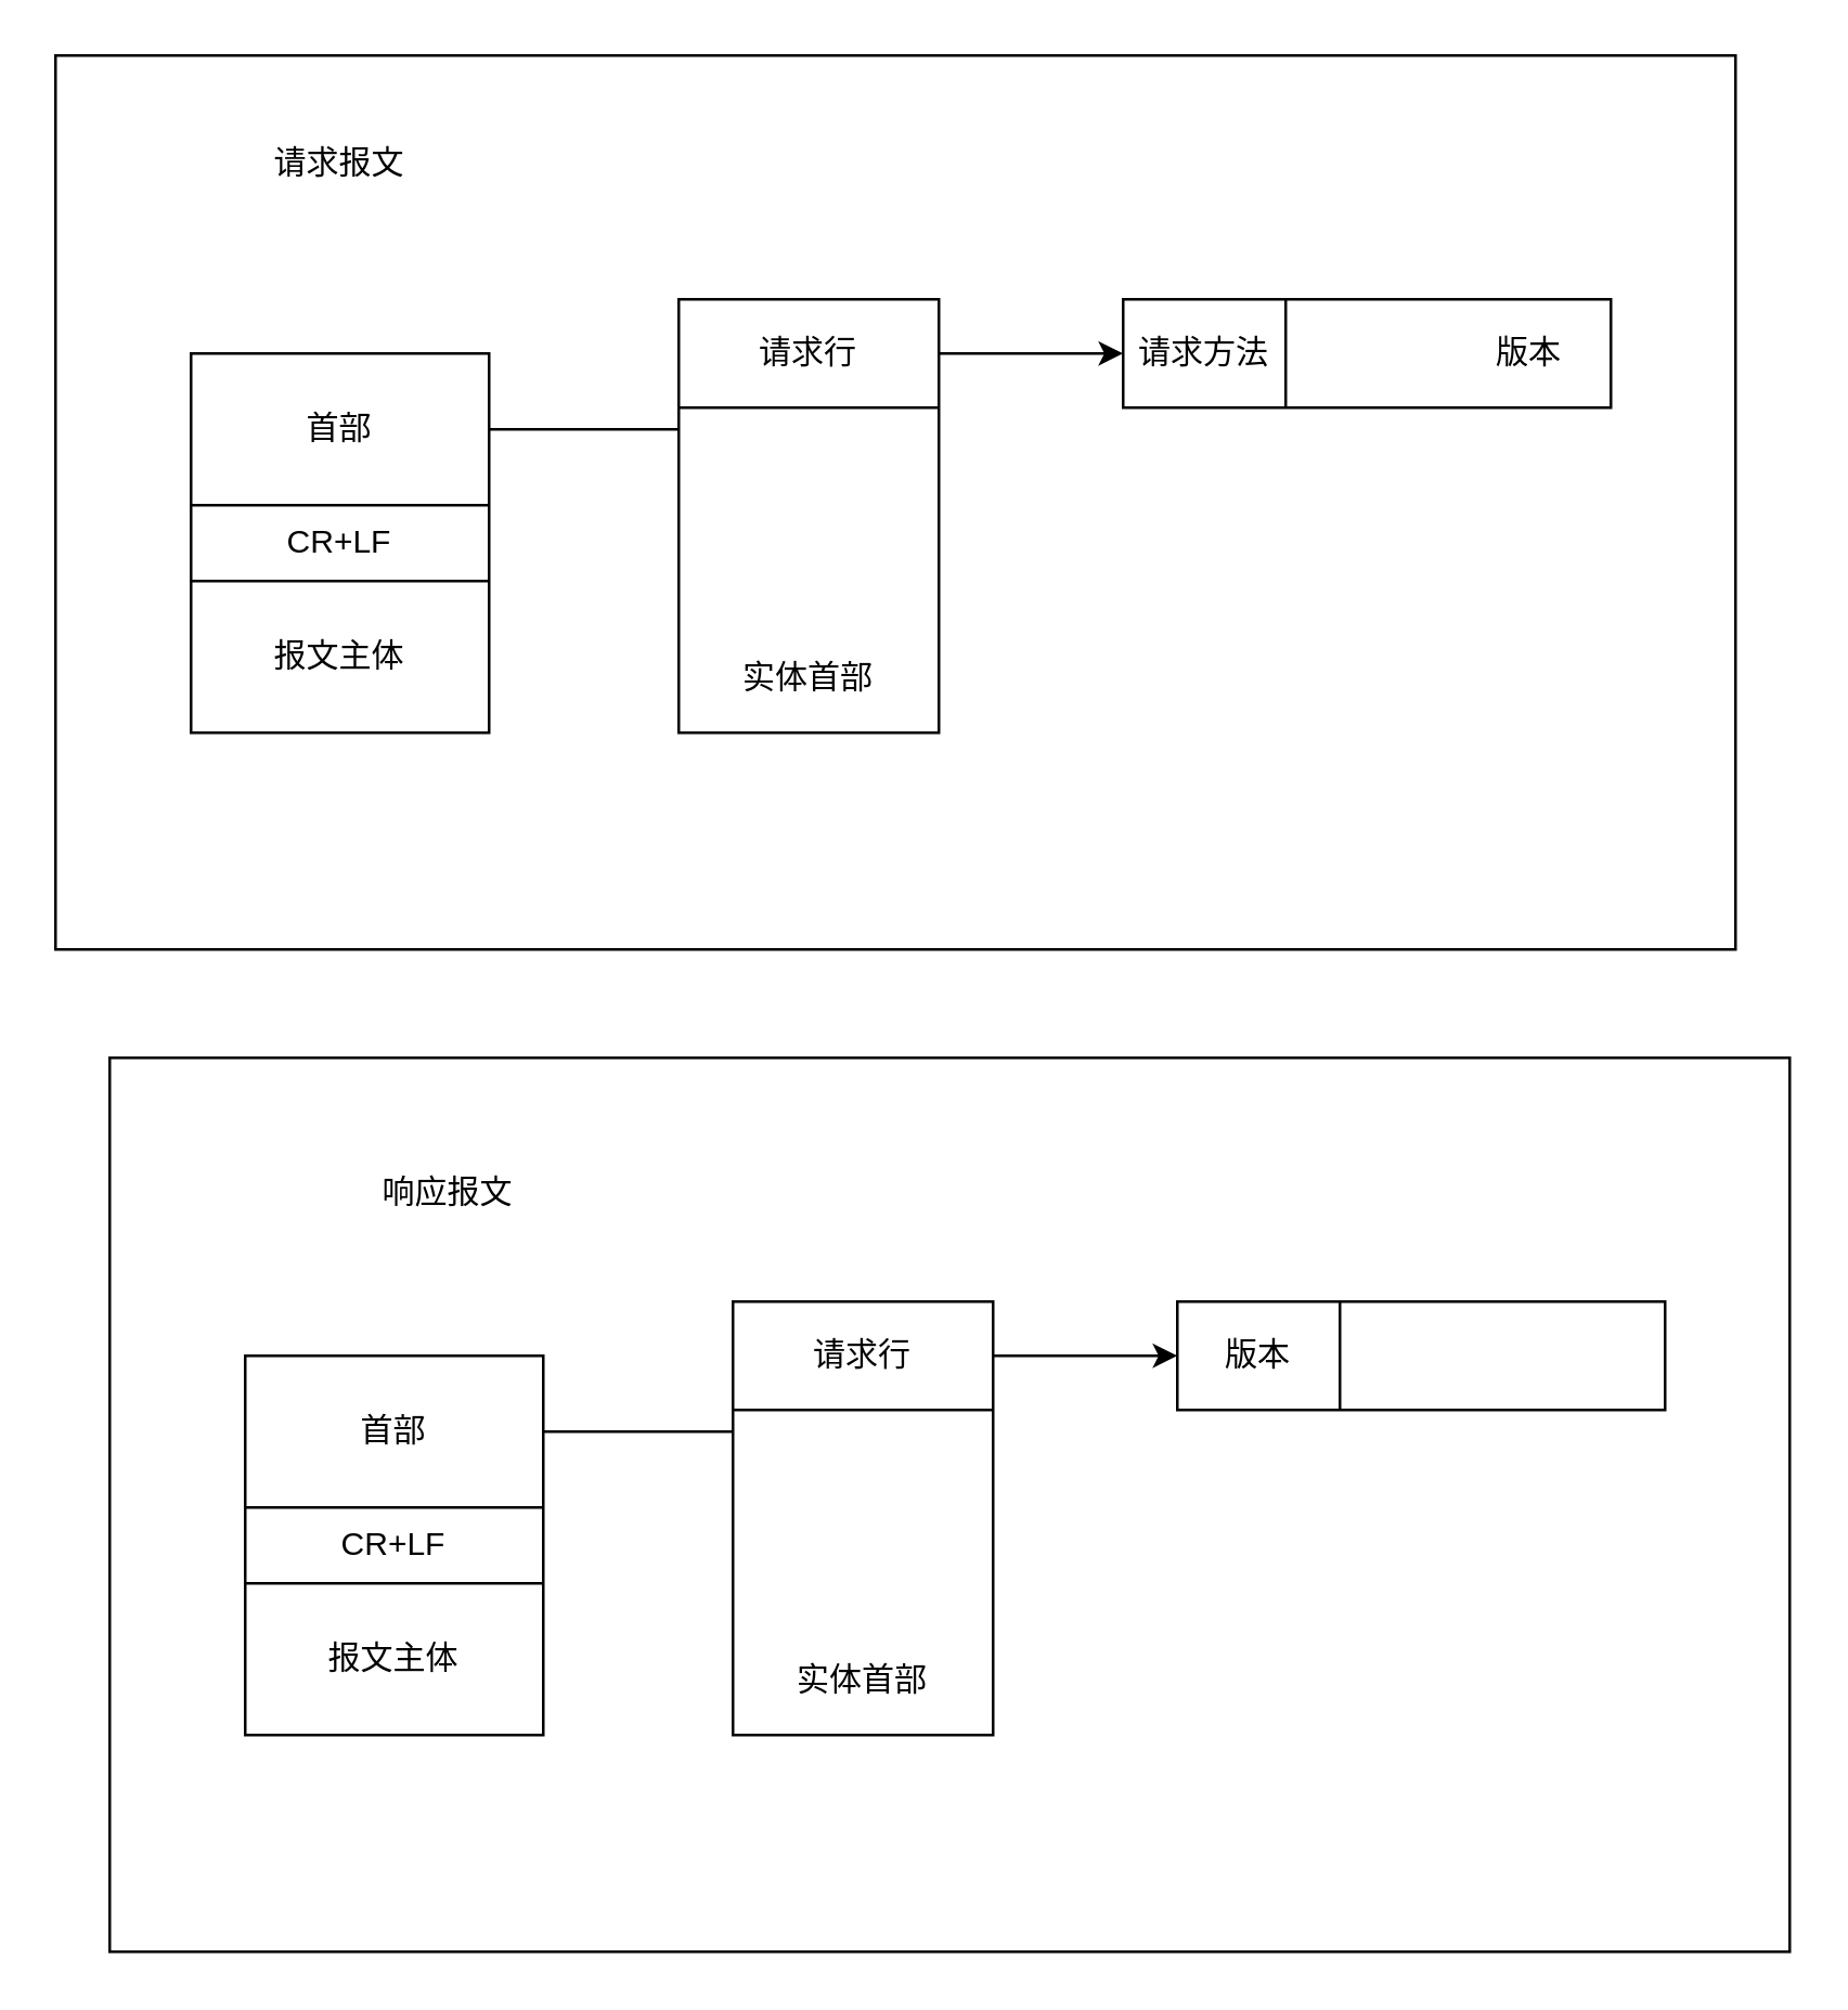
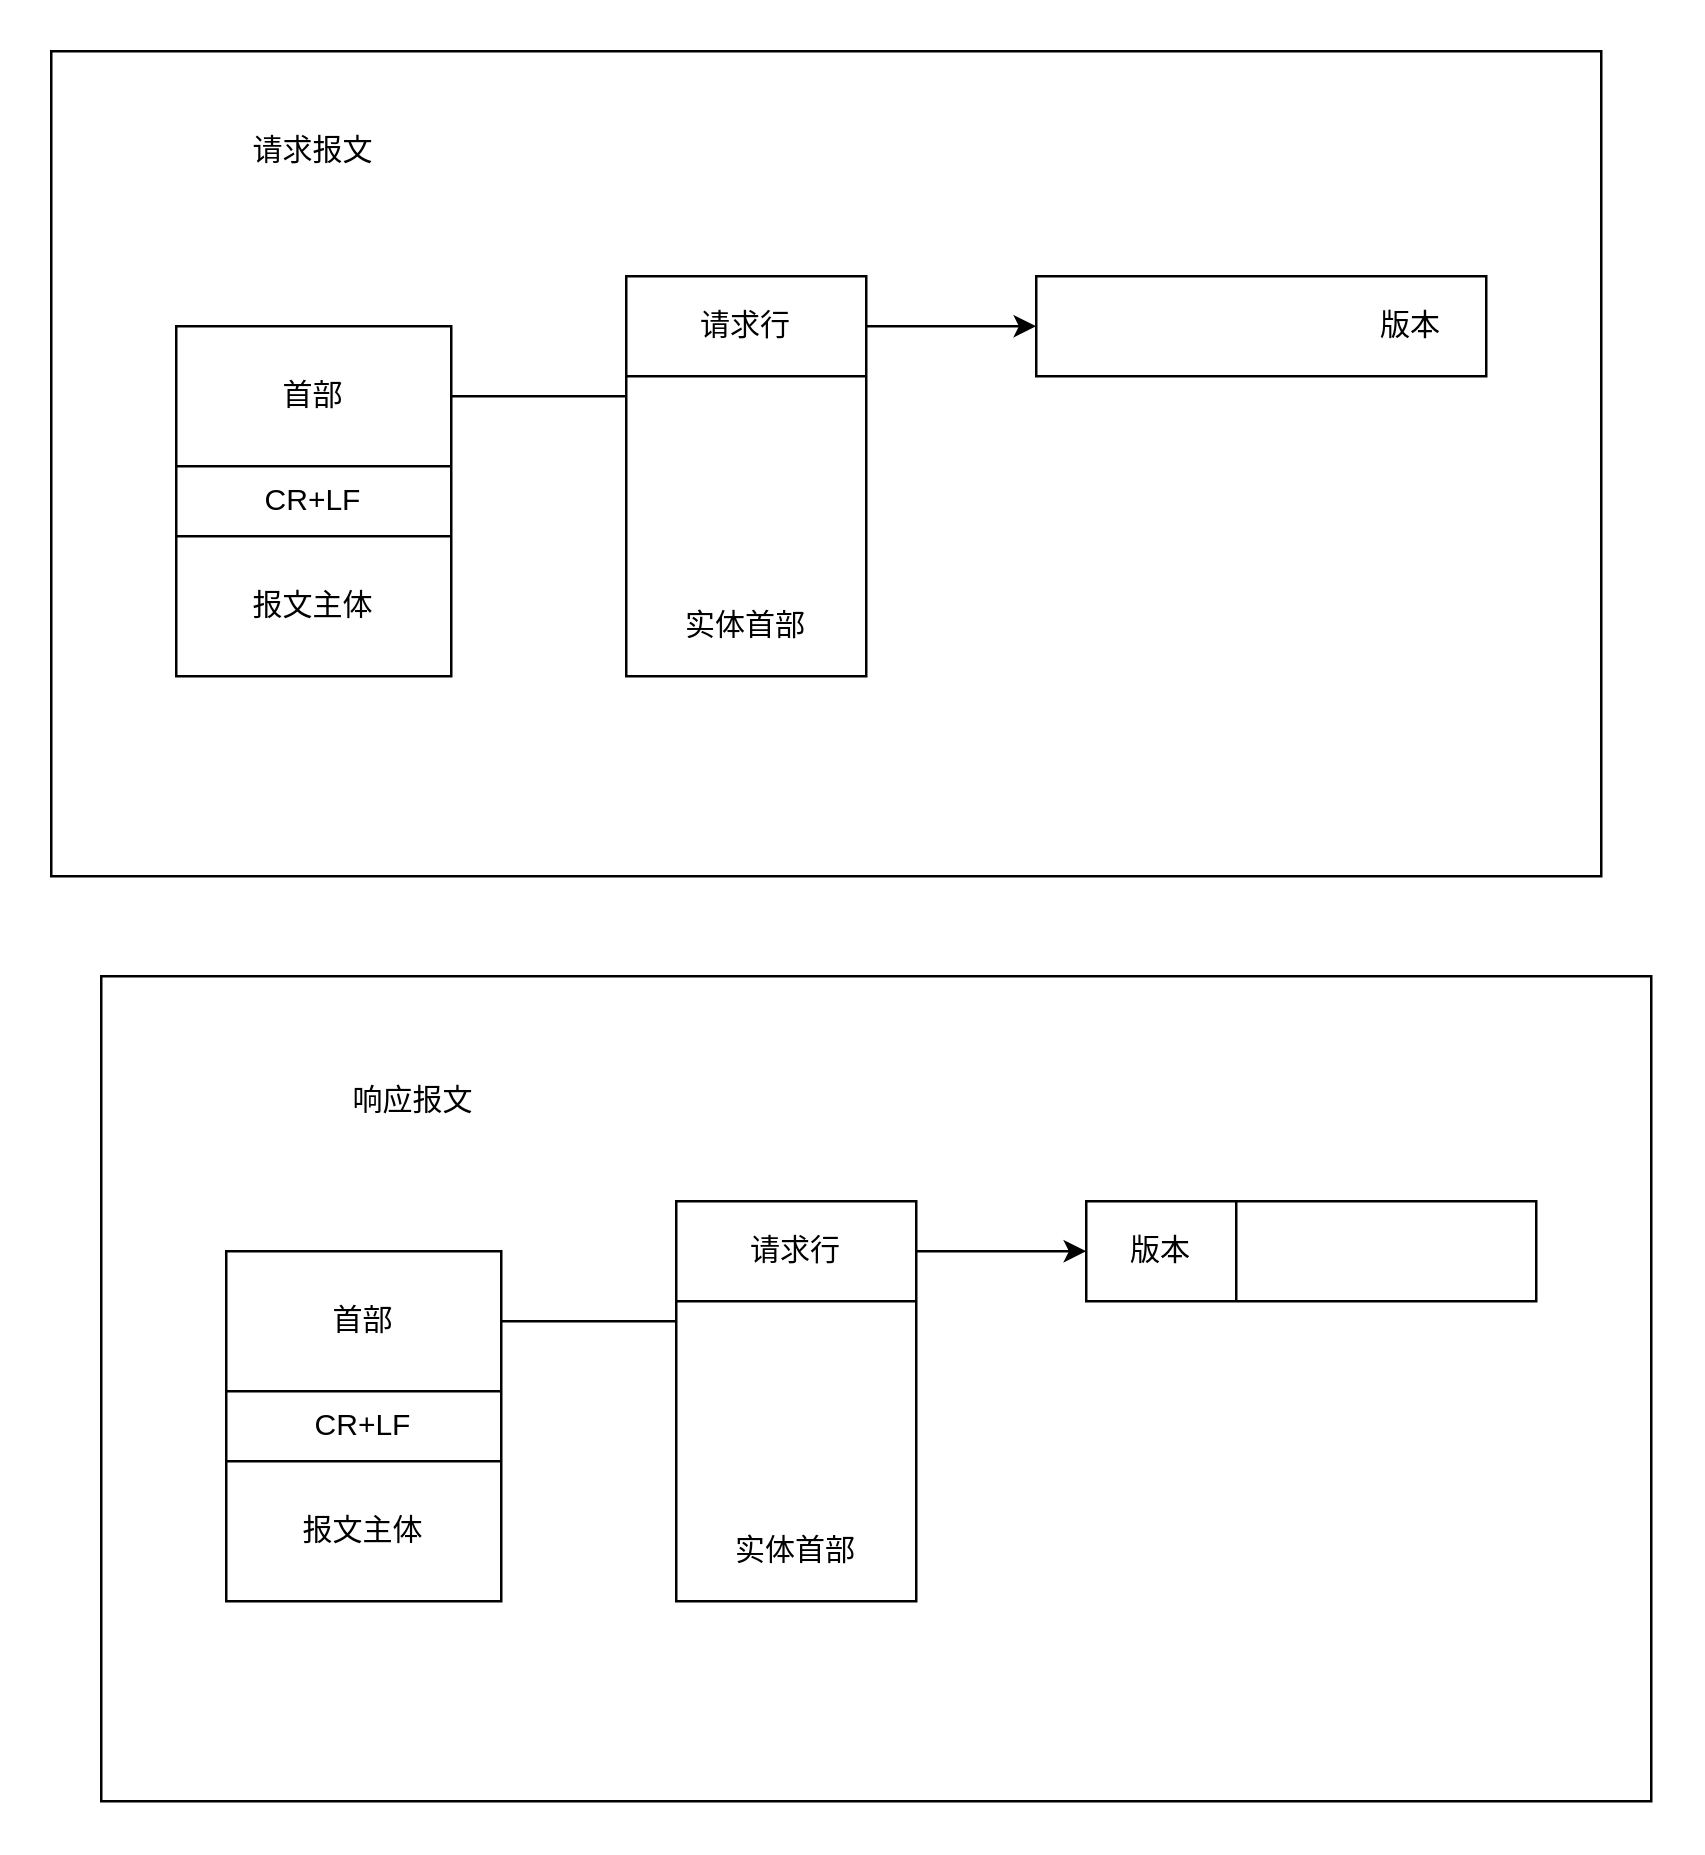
  <mxCell id="0" />
  <mxCell id="1" parent="0" />
  <mxCell id="2" value="" style="group" vertex="1" connectable="0" parent="1"><mxGeometry x="20" y="20" width="620" height="330" as="geometry" /></mxCell>
  <mxCell id="3" value="" style="rounded=0;whiteSpace=wrap;html=1;" vertex="1" parent="2"><mxGeometry width="620" height="330" as="geometry" /></mxCell>
  <mxCell id="4" value="" style="shape=table;html=1;whiteSpace=wrap;startSize=0;container=1;collapsible=0;childLayout=tableLayout;" vertex="1" parent="2"><mxGeometry x="50" y="110" width="110" height="140" as="geometry" /></mxCell>
  <mxCell id="5" value="" style="shape=partialRectangle;html=1;whiteSpace=wrap;collapsible=0;dropTarget=0;pointerEvents=0;fillColor=none;top=0;left=0;bottom=0;right=0;points=[[0,0.5],[1,0.5]];portConstraint=eastwest;" vertex="1" parent="4"><mxGeometry width="110" height="56" as="geometry" /></mxCell>
  <mxCell id="6" value="首部" style="shape=partialRectangle;html=1;whiteSpace=wrap;connectable=0;overflow=hidden;fillColor=none;top=0;left=0;bottom=0;right=0;" vertex="1" parent="5"><mxGeometry width="110" height="56" as="geometry" /></mxCell>
  <mxCell id="7" value="" style="shape=partialRectangle;html=1;whiteSpace=wrap;collapsible=0;dropTarget=0;pointerEvents=0;fillColor=none;top=0;left=0;bottom=0;right=0;points=[[0,0.5],[1,0.5]];portConstraint=eastwest;" vertex="1" parent="4"><mxGeometry y="56" width="110" height="28" as="geometry" /></mxCell>
  <mxCell id="8" value="CR+LF" style="shape=partialRectangle;html=1;whiteSpace=wrap;connectable=0;overflow=hidden;fillColor=none;top=0;left=0;bottom=0;right=0;" vertex="1" parent="7"><mxGeometry width="110" height="28" as="geometry" /></mxCell>
  <mxCell id="9" value="" style="shape=partialRectangle;html=1;whiteSpace=wrap;collapsible=0;dropTarget=0;pointerEvents=0;fillColor=none;top=0;left=0;bottom=0;right=0;points=[[0,0.5],[1,0.5]];portConstraint=eastwest;" vertex="1" parent="4"><mxGeometry y="84" width="110" height="56" as="geometry" /></mxCell>
  <mxCell id="10" value="报文主体" style="shape=partialRectangle;html=1;whiteSpace=wrap;connectable=0;overflow=hidden;fillColor=none;top=0;left=0;bottom=0;right=0;" vertex="1" parent="9"><mxGeometry width="110" height="56" as="geometry" /></mxCell>
  <mxCell id="11" value="" style="shape=table;html=1;whiteSpace=wrap;startSize=0;container=1;collapsible=0;childLayout=tableLayout;" vertex="1" parent="2"><mxGeometry x="394" y="90" width="180" height="40" as="geometry" /></mxCell>
  <mxCell id="12" value="" style="shape=partialRectangle;html=1;whiteSpace=wrap;collapsible=0;dropTarget=0;pointerEvents=0;fillColor=none;top=0;left=0;bottom=0;right=0;points=[[0,0.5],[1,0.5]];portConstraint=eastwest;" vertex="1" parent="11"><mxGeometry width="180" height="40" as="geometry" /></mxCell>
- <mxCell id="13" value="请求方法" style="shape=partialRectangle;html=1;whiteSpace=wrap;connectable=0;overflow=hidden;fillColor=none;top=0;left=0;bottom=0;right=0;" vertex="1" parent="12"><mxGeometry width="60" height="40" as="geometry" /></mxCell>
  <mxCell id="14" value="版本" style="shape=partialRectangle;html=1;whiteSpace=wrap;connectable=0;overflow=hidden;fillColor=none;top=0;left=0;bottom=0;right=0;" vertex="1" parent="12"><mxGeometry x="120" width="60" height="40" as="geometry" /></mxCell>
  <mxCell id="15" style="edgeStyle=orthogonalEdgeStyle;rounded=0;orthogonalLoop=1;jettySize=auto;html=1;entryX=0;entryY=0.5;entryDx=0;entryDy=0;exitX=1;exitY=0.5;exitDx=0;exitDy=0;" edge="1" parent="2" source="18" target="11"><mxGeometry relative="1" as="geometry"><mxPoint x="350" y="60" as="sourcePoint" /></mxGeometry></mxCell>
  <mxCell id="16" value="" style="endArrow=none;html=1;exitX=1;exitY=0.5;exitDx=0;exitDy=0;" edge="1" parent="2" source="5"><mxGeometry width="50" height="50" relative="1" as="geometry"><mxPoint x="180" y="170" as="sourcePoint" /><mxPoint x="230" y="138" as="targetPoint" /></mxGeometry></mxCell>
  <mxCell id="17" value="" style="shape=table;html=1;whiteSpace=wrap;startSize=0;container=1;collapsible=0;childLayout=tableLayout;" vertex="1" parent="2"><mxGeometry x="230" y="90" width="96" height="160" as="geometry" /></mxCell>
  <mxCell id="18" style="shape=partialRectangle;html=1;whiteSpace=wrap;collapsible=0;dropTarget=0;pointerEvents=0;fillColor=none;top=0;left=0;bottom=0;right=0;points=[[0,0.5],[1,0.5]];portConstraint=eastwest;" vertex="1" parent="17"><mxGeometry width="96" height="40" as="geometry" /></mxCell>
  <mxCell id="19" value="请求行" style="shape=partialRectangle;html=1;whiteSpace=wrap;connectable=0;overflow=hidden;fillColor=none;top=0;left=0;bottom=0;right=0;" vertex="1" parent="18"><mxGeometry width="96" height="40" as="geometry" /></mxCell>
  <mxCell id="20" value="" style="shape=partialRectangle;html=1;whiteSpace=wrap;collapsible=0;dropTarget=0;pointerEvents=0;fillColor=none;top=0;left=0;bottom=0;right=0;points=[[0,0.5],[1,0.5]];portConstraint=eastwest;" vertex="1" parent="17"><mxGeometry y="40" width="96" height="40" as="geometry" /></mxCell>
  <mxCell id="21" value="" style="shape=partialRectangle;html=1;whiteSpace=wrap;collapsible=0;dropTarget=0;pointerEvents=0;fillColor=none;top=0;left=0;bottom=0;right=0;points=[[0,0.5],[1,0.5]];portConstraint=eastwest;" vertex="1" parent="17"><mxGeometry y="80" width="96" height="40" as="geometry" /></mxCell>
  <mxCell id="22" value="" style="shape=partialRectangle;html=1;whiteSpace=wrap;collapsible=0;dropTarget=0;pointerEvents=0;fillColor=none;top=0;left=0;bottom=0;right=0;points=[[0,0.5],[1,0.5]];portConstraint=eastwest;" vertex="1" parent="17"><mxGeometry y="120" width="96" height="40" as="geometry" /></mxCell>
  <mxCell id="23" value="实体首部" style="shape=partialRectangle;html=1;whiteSpace=wrap;connectable=0;overflow=hidden;fillColor=none;top=0;left=0;bottom=0;right=0;" vertex="1" parent="22"><mxGeometry width="96" height="40" as="geometry" /></mxCell>
  <mxCell id="24" value="请求报文" style="text;html=1;strokeColor=none;fillColor=none;align=center;verticalAlign=middle;whiteSpace=wrap;rounded=0;" vertex="1" parent="2"><mxGeometry x="75" y="20" width="60" height="40" as="geometry" /></mxCell>
  <mxCell id="25" value="" style="group" vertex="1" connectable="0" parent="1"><mxGeometry x="40" y="390" width="620" height="330" as="geometry" /></mxCell>
  <mxCell id="26" value="" style="rounded=0;whiteSpace=wrap;html=1;" vertex="1" parent="25"><mxGeometry width="620" height="330" as="geometry" /></mxCell>
  <mxCell id="27" value="" style="shape=table;html=1;whiteSpace=wrap;startSize=0;container=1;collapsible=0;childLayout=tableLayout;" vertex="1" parent="25"><mxGeometry x="50" y="110" width="110" height="140" as="geometry" /></mxCell>
  <mxCell id="28" value="" style="shape=partialRectangle;html=1;whiteSpace=wrap;collapsible=0;dropTarget=0;pointerEvents=0;fillColor=none;top=0;left=0;bottom=0;right=0;points=[[0,0.5],[1,0.5]];portConstraint=eastwest;" vertex="1" parent="27"><mxGeometry width="110" height="56" as="geometry" /></mxCell>
  <mxCell id="29" value="首部" style="shape=partialRectangle;html=1;whiteSpace=wrap;connectable=0;overflow=hidden;fillColor=none;top=0;left=0;bottom=0;right=0;" vertex="1" parent="28"><mxGeometry width="110" height="56" as="geometry" /></mxCell>
  <mxCell id="30" value="" style="shape=partialRectangle;html=1;whiteSpace=wrap;collapsible=0;dropTarget=0;pointerEvents=0;fillColor=none;top=0;left=0;bottom=0;right=0;points=[[0,0.5],[1,0.5]];portConstraint=eastwest;" vertex="1" parent="27"><mxGeometry y="56" width="110" height="28" as="geometry" /></mxCell>
  <mxCell id="31" value="CR+LF" style="shape=partialRectangle;html=1;whiteSpace=wrap;connectable=0;overflow=hidden;fillColor=none;top=0;left=0;bottom=0;right=0;" vertex="1" parent="30"><mxGeometry width="110" height="28" as="geometry" /></mxCell>
  <mxCell id="32" value="" style="shape=partialRectangle;html=1;whiteSpace=wrap;collapsible=0;dropTarget=0;pointerEvents=0;fillColor=none;top=0;left=0;bottom=0;right=0;points=[[0,0.5],[1,0.5]];portConstraint=eastwest;" vertex="1" parent="27"><mxGeometry y="84" width="110" height="56" as="geometry" /></mxCell>
  <mxCell id="33" value="报文主体" style="shape=partialRectangle;html=1;whiteSpace=wrap;connectable=0;overflow=hidden;fillColor=none;top=0;left=0;bottom=0;right=0;" vertex="1" parent="32"><mxGeometry width="110" height="56" as="geometry" /></mxCell>
  <mxCell id="34" value="" style="shape=table;html=1;whiteSpace=wrap;startSize=0;container=1;collapsible=0;childLayout=tableLayout;" vertex="1" parent="25"><mxGeometry x="394" y="90" width="180" height="40" as="geometry" /></mxCell>
  <mxCell id="35" value="" style="shape=partialRectangle;html=1;whiteSpace=wrap;collapsible=0;dropTarget=0;pointerEvents=0;fillColor=none;top=0;left=0;bottom=0;right=0;points=[[0,0.5],[1,0.5]];portConstraint=eastwest;" vertex="1" parent="34"><mxGeometry width="180" height="40" as="geometry" /></mxCell>
  <mxCell id="36" value="版本" style="shape=partialRectangle;html=1;whiteSpace=wrap;connectable=0;overflow=hidden;fillColor=none;top=0;left=0;bottom=0;right=0;" vertex="1" parent="35"><mxGeometry width="60" height="40" as="geometry" /></mxCell>
  <mxCell id="37" value="" style="shape=partialRectangle;html=1;whiteSpace=wrap;connectable=0;overflow=hidden;fillColor=none;top=0;left=0;bottom=0;right=0;" vertex="1" parent="35"><mxGeometry x="120" width="60" height="40" as="geometry" /></mxCell>
  <mxCell id="38" style="edgeStyle=orthogonalEdgeStyle;rounded=0;orthogonalLoop=1;jettySize=auto;html=1;entryX=0;entryY=0.5;entryDx=0;entryDy=0;exitX=1;exitY=0.5;exitDx=0;exitDy=0;" edge="1" parent="25" source="41" target="34"><mxGeometry relative="1" as="geometry"><mxPoint x="350" y="60" as="sourcePoint" /></mxGeometry></mxCell>
  <mxCell id="39" value="" style="endArrow=none;html=1;exitX=1;exitY=0.5;exitDx=0;exitDy=0;" edge="1" parent="25" source="28"><mxGeometry width="50" height="50" relative="1" as="geometry"><mxPoint x="180" y="170" as="sourcePoint" /><mxPoint x="230" y="138" as="targetPoint" /></mxGeometry></mxCell>
  <mxCell id="40" value="" style="shape=table;html=1;whiteSpace=wrap;startSize=0;container=1;collapsible=0;childLayout=tableLayout;" vertex="1" parent="25"><mxGeometry x="230" y="90" width="96" height="160" as="geometry" /></mxCell>
  <mxCell id="41" style="shape=partialRectangle;html=1;whiteSpace=wrap;collapsible=0;dropTarget=0;pointerEvents=0;fillColor=none;top=0;left=0;bottom=0;right=0;points=[[0,0.5],[1,0.5]];portConstraint=eastwest;" vertex="1" parent="40"><mxGeometry width="96" height="40" as="geometry" /></mxCell>
  <mxCell id="42" value="请求行" style="shape=partialRectangle;html=1;whiteSpace=wrap;connectable=0;overflow=hidden;fillColor=none;top=0;left=0;bottom=0;right=0;" vertex="1" parent="41"><mxGeometry width="96" height="40" as="geometry" /></mxCell>
  <mxCell id="43" value="" style="shape=partialRectangle;html=1;whiteSpace=wrap;collapsible=0;dropTarget=0;pointerEvents=0;fillColor=none;top=0;left=0;bottom=0;right=0;points=[[0,0.5],[1,0.5]];portConstraint=eastwest;" vertex="1" parent="40"><mxGeometry y="40" width="96" height="40" as="geometry" /></mxCell>
  <mxCell id="44" value="" style="shape=partialRectangle;html=1;whiteSpace=wrap;collapsible=0;dropTarget=0;pointerEvents=0;fillColor=none;top=0;left=0;bottom=0;right=0;points=[[0,0.5],[1,0.5]];portConstraint=eastwest;" vertex="1" parent="40"><mxGeometry y="80" width="96" height="40" as="geometry" /></mxCell>
  <mxCell id="45" value="" style="shape=partialRectangle;html=1;whiteSpace=wrap;collapsible=0;dropTarget=0;pointerEvents=0;fillColor=none;top=0;left=0;bottom=0;right=0;points=[[0,0.5],[1,0.5]];portConstraint=eastwest;" vertex="1" parent="40"><mxGeometry y="120" width="96" height="40" as="geometry" /></mxCell>
  <mxCell id="46" value="实体首部" style="shape=partialRectangle;html=1;whiteSpace=wrap;connectable=0;overflow=hidden;fillColor=none;top=0;left=0;bottom=0;right=0;" vertex="1" parent="45"><mxGeometry width="96" height="40" as="geometry" /></mxCell>
  <mxCell id="47" value="响应报文" style="text;html=1;strokeColor=none;fillColor=none;align=center;verticalAlign=middle;whiteSpace=wrap;rounded=0;" vertex="1" parent="25"><mxGeometry x="95" y="30" width="60" height="40" as="geometry" /></mxCell>
